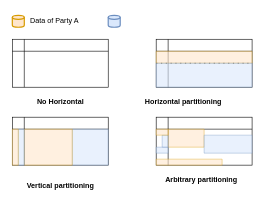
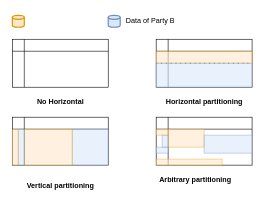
  <mxCell id="0" />
  <mxCell id="1" parent="0" />
  <mxCell id="2" value="" style="shape=internalStorage;whiteSpace=wrap;html=1;backgroundOutline=1;" vertex="1" parent="1"><mxGeometry x="20" y="65" width="160" height="80" as="geometry" /></mxCell>
  <mxCell id="3" value="&lt;b&gt;No Horizontal&lt;/b&gt;" style="text;html=1;align=center;verticalAlign=middle;resizable=0;points=[];autosize=1;strokeColor=none;fillColor=none;" vertex="1" parent="1"><mxGeometry x="45" y="155" width="110" height="30" as="geometry" /></mxCell>
  <mxCell id="4" value="" style="shape=internalStorage;whiteSpace=wrap;html=1;backgroundOutline=1;" vertex="1" parent="1"><mxGeometry x="260" y="65" width="160" height="80" as="geometry" /></mxCell>
  <mxCell id="5" value="" style="endArrow=none;dashed=1;html=1;dashPattern=1 3;strokeWidth=2;rounded=0;entryX=1;entryY=0.5;entryDx=0;entryDy=0;exitX=0;exitY=0.5;exitDx=0;exitDy=0;" edge="1" parent="1" source="4" target="4"><mxGeometry width="50" height="50" relative="1" as="geometry"><mxPoint x="280" y="225" as="sourcePoint" /><mxPoint x="330" y="175" as="targetPoint" /></mxGeometry></mxCell>
  <mxCell id="6" value="" style="verticalLabelPosition=bottom;verticalAlign=top;html=1;shape=mxgraph.basic.rect;fillColor2=none;strokeWidth=1;size=20;indent=5;fillColor=#ffe6cc;strokeColor=#d79b00;opacity=60;" vertex="1" parent="1"><mxGeometry x="260" y="85" width="160" height="20" as="geometry" /></mxCell>
  <mxCell id="7" value="" style="verticalLabelPosition=bottom;verticalAlign=top;html=1;shape=mxgraph.basic.rect;fillColor2=none;strokeWidth=1;size=20;indent=5;fillColor=#dae8fc;strokeColor=#6c8ebf;opacity=60;" vertex="1" parent="1"><mxGeometry x="260" y="105" width="160" height="40" as="geometry" /></mxCell>
- <mxCell id="8" value="&lt;b&gt;Horizontal partitioning&lt;/b&gt;" style="text;html=1;align=center;verticalAlign=middle;resizable=0;points=[];autosize=1;strokeColor=none;fillColor=none;" vertex="1" parent="1"><mxGeometry x="230" y="155" width="150" height="30" as="geometry" /></mxCell>
+ <mxCell id="8" value="&lt;b&gt;Horizontal partitioning&lt;/b&gt;" style="text;html=1;align=center;verticalAlign=middle;resizable=0;points=[];autosize=1;strokeColor=none;fillColor=none;" vertex="1" parent="1"><mxGeometry x="265" y="155" width="150" height="30" as="geometry" /></mxCell>
  <mxCell id="9" value="" style="strokeWidth=2;html=1;shape=mxgraph.flowchart.database;whiteSpace=wrap;fillColor=#ffe6cc;strokeColor=#d79b00;" vertex="1" parent="1"><mxGeometry x="20" y="25" width="20" height="20" as="geometry" /></mxCell>
  <mxCell id="10" value="" style="strokeWidth=2;html=1;shape=mxgraph.flowchart.database;whiteSpace=wrap;fillColor=#dae8fc;strokeColor=#6c8ebf;" vertex="1" parent="1"><mxGeometry x="180" y="25" width="20" height="20" as="geometry" /></mxCell>
- <mxCell id="11" value="Data of Party A" style="text;html=1;align=center;verticalAlign=middle;resizable=0;points=[];autosize=1;strokeColor=none;fillColor=none;" vertex="1" parent="1"><mxGeometry x="40" y="20" width="100" height="30" as="geometry" /></mxCell>
+ <mxCell id="12" value="Data of Party B" style="text;html=1;align=center;verticalAlign=middle;resizable=0;points=[];autosize=1;strokeColor=none;fillColor=none;" vertex="1" parent="1"><mxGeometry x="200" y="20" width="100" height="30" as="geometry" /></mxCell>
  <mxCell id="13" value="" style="shape=internalStorage;whiteSpace=wrap;html=1;backgroundOutline=1;" vertex="1" parent="1"><mxGeometry x="20" y="195" width="160" height="80" as="geometry" /></mxCell>
  <mxCell id="14" value="" style="verticalLabelPosition=bottom;verticalAlign=top;html=1;shape=mxgraph.basic.rect;fillColor2=none;strokeWidth=1;size=20;indent=5;fillColor=#dae8fc;strokeColor=#6c8ebf;opacity=60;" vertex="1" parent="1"><mxGeometry x="120" y="215" width="60" height="60" as="geometry" /></mxCell>
  <mxCell id="15" value="" style="verticalLabelPosition=bottom;verticalAlign=top;html=1;shape=mxgraph.basic.rect;fillColor2=none;strokeWidth=1;size=20;indent=5;fillColor=#ffe6cc;strokeColor=#d79b00;opacity=60;" vertex="1" parent="1"><mxGeometry x="40" y="215" width="80" height="60" as="geometry" /></mxCell>
  <mxCell id="16" value="&lt;b&gt;Vertical partitioning&lt;/b&gt;" style="text;html=1;align=center;verticalAlign=middle;resizable=0;points=[];autosize=1;strokeColor=none;fillColor=none;" vertex="1" parent="1"><mxGeometry x="30" y="295" width="140" height="30" as="geometry" /></mxCell>
  <mxCell id="17" value="" style="shape=internalStorage;whiteSpace=wrap;html=1;backgroundOutline=1;" vertex="1" parent="1"><mxGeometry x="260" y="195" width="160" height="80" as="geometry" /></mxCell>
  <mxCell id="18" value="" style="verticalLabelPosition=bottom;verticalAlign=top;html=1;shape=mxgraph.basic.rect;fillColor2=none;strokeWidth=1;size=20;indent=5;fillColor=#ffe6cc;strokeColor=#d79b00;opacity=60;" vertex="1" parent="1"><mxGeometry x="280" y="215" width="60" height="30" as="geometry" /></mxCell>
  <mxCell id="19" value="" style="verticalLabelPosition=bottom;verticalAlign=top;html=1;shape=mxgraph.basic.rect;fillColor2=none;strokeWidth=1;size=20;indent=5;fillColor=#dae8fc;strokeColor=#6c8ebf;opacity=60;" vertex="1" parent="1"><mxGeometry x="340" y="225" width="80" height="30" as="geometry" /></mxCell>
  <mxCell id="20" value="" style="verticalLabelPosition=bottom;verticalAlign=top;html=1;shape=mxgraph.basic.rect;fillColor2=none;strokeWidth=1;size=20;indent=5;fillColor=#ffe6cc;strokeColor=#d79b00;opacity=60;" vertex="1" parent="1"><mxGeometry x="260" y="265" width="110" height="10" as="geometry" /></mxCell>
  <mxCell id="21" value="" style="verticalLabelPosition=bottom;verticalAlign=top;html=1;shape=mxgraph.basic.rect;fillColor2=none;strokeWidth=1;size=20;indent=5;fillColor=#dae8fc;strokeColor=#6c8ebf;opacity=60;" vertex="1" parent="1"><mxGeometry x="260" y="245" width="20" height="10" as="geometry" /></mxCell>
- <mxCell id="22" value="&lt;b&gt;Arbitrary partitioning&lt;/b&gt;" style="text;html=1;align=center;verticalAlign=middle;resizable=0;points=[];autosize=1;strokeColor=none;fillColor=none;" vertex="1" parent="1"><mxGeometry x="265" y="285" width="140" height="30" as="geometry" /></mxCell>
+ <mxCell id="22" value="&lt;b&gt;Arbitrary partitioning&lt;/b&gt;" style="text;html=1;align=center;verticalAlign=middle;resizable=0;points=[];autosize=1;strokeColor=none;fillColor=none;" vertex="1" parent="1"><mxGeometry x="255" y="285" width="140" height="30" as="geometry" /></mxCell>
  <mxCell id="23" value="" style="verticalLabelPosition=bottom;verticalAlign=top;html=1;shape=mxgraph.basic.rect;fillColor2=none;strokeWidth=1;size=20;indent=40;fillColor=#dae8fc;strokeColor=#6c8ebf;opacity=60;" vertex="1" parent="1"><mxGeometry x="30" y="215" width="10" height="60" as="geometry" /></mxCell>
  <mxCell id="24" value="" style="verticalLabelPosition=bottom;verticalAlign=top;html=1;shape=mxgraph.basic.rect;fillColor2=none;strokeWidth=1;size=20;indent=5;fillColor=#ffe6cc;strokeColor=#d79b00;opacity=60;" vertex="1" parent="1"><mxGeometry x="20" y="215" width="10" height="60" as="geometry" /></mxCell>
  <mxCell id="25" value="" style="verticalLabelPosition=bottom;verticalAlign=top;html=1;shape=mxgraph.basic.rect;fillColor2=none;strokeWidth=1;size=20;indent=0;fillColor=#dae8fc;strokeColor=#6c8ebf;opacity=60;" vertex="1" parent="1"><mxGeometry x="270" y="225" width="10" height="20" as="geometry" /></mxCell>
  <mxCell id="26" value="" style="verticalLabelPosition=bottom;verticalAlign=top;html=1;shape=mxgraph.basic.rect;fillColor2=none;strokeWidth=1;size=0;indent=5;fillColor=#ffe6cc;strokeColor=#d79b00;opacity=60;" vertex="1" parent="1"><mxGeometry x="260" y="215" width="20" height="10" as="geometry" /></mxCell>
